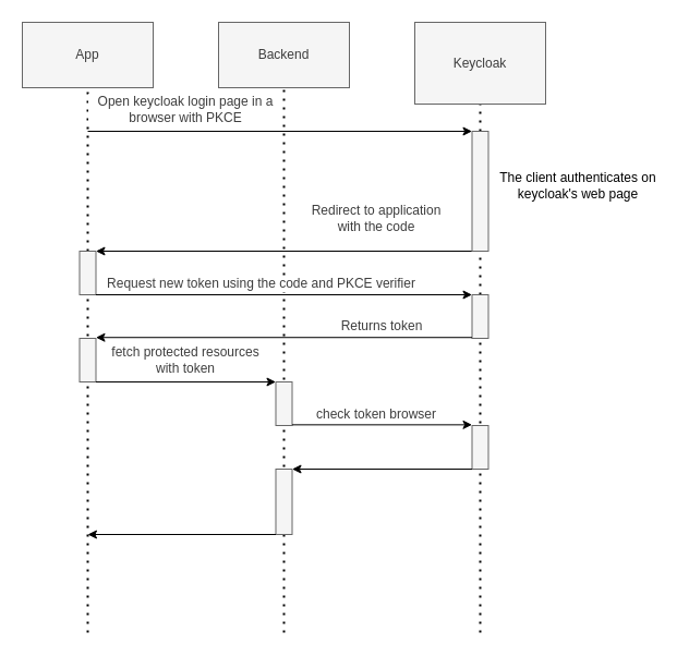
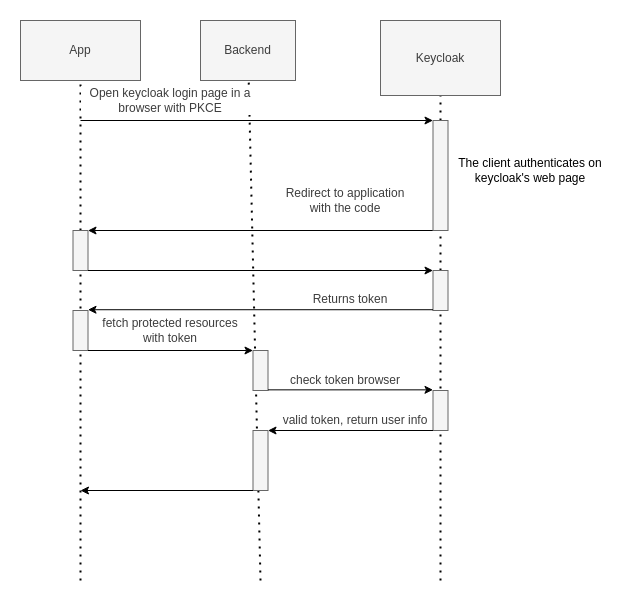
  <mxCell id="0" />
  <mxCell id="1" parent="0" />
  <mxCell id="2" value="" style="endArrow=none;dashed=1;html=1;dashPattern=1 3;strokeWidth=2;rounded=0;strokeColor=#000000;startArrow=none;" parent="1" source="11" target="3" edge="1"><mxGeometry width="50" height="50" relative="1" as="geometry"><mxPoint x="80" y="580" as="sourcePoint" /><mxPoint x="80" y="50" as="targetPoint" /></mxGeometry></mxCell>
  <mxCell id="3" value="&lt;font color=&quot;#3d3d3d&quot;&gt;App&lt;/font&gt;" style="rounded=0;whiteSpace=wrap;html=1;fillColor=#f5f5f5;strokeColor=#666666;fontColor=#333333;" parent="1" vertex="1"><mxGeometry x="20" y="20" width="120" height="60" as="geometry" /></mxCell>
  <mxCell id="4" value="" style="endArrow=none;dashed=1;html=1;dashPattern=1 3;strokeWidth=2;rounded=0;strokeColor=#000000;" parent="1" target="5" edge="1"><mxGeometry width="50" height="50" relative="1" as="geometry"><mxPoint x="260" y="580" as="sourcePoint" /><mxPoint x="260" y="50" as="targetPoint" /></mxGeometry></mxCell>
- <mxCell id="5" value="&lt;font color=&quot;#3d3d3d&quot;&gt;Backend&lt;/font&gt;" style="rounded=0;whiteSpace=wrap;html=1;fillColor=#f5f5f5;strokeColor=#666666;fontColor=#333333;" parent="1" vertex="1"><mxGeometry x="200" y="20" width="120" height="60" as="geometry" /></mxCell>
+ <mxCell id="5" value="&lt;font color=&quot;#3d3d3d&quot;&gt;Backend&lt;/font&gt;" style="rounded=0;whiteSpace=wrap;html=1;fillColor=#f5f5f5;strokeColor=#666666;fontColor=#333333;" parent="1" vertex="1"><mxGeometry x="200" y="20" width="95" height="60" as="geometry" /></mxCell>
  <mxCell id="6" value="" style="endArrow=none;dashed=1;html=1;dashPattern=1 3;strokeWidth=2;rounded=0;strokeColor=#000000;startArrow=none;" parent="1" target="7" edge="1" source="32"><mxGeometry width="50" height="50" relative="1" as="geometry"><mxPoint x="440" y="110" as="sourcePoint" /><mxPoint x="440" y="50" as="targetPoint" /></mxGeometry></mxCell>
  <mxCell id="7" value="&lt;font color=&quot;#3d3d3d&quot;&gt;Keycloak&lt;br&gt;&lt;/font&gt;" style="rounded=0;whiteSpace=wrap;html=1;fillColor=#f5f5f5;strokeColor=#666666;fontColor=#333333;" parent="1" vertex="1"><mxGeometry x="380" y="20" width="120" height="75" as="geometry" /></mxCell>
  <mxCell id="8" value="" style="endArrow=classic;html=1;fontColor=#3D3D3D;strokeColor=#000000;entryX=0;entryY=0;entryDx=0;entryDy=0;" parent="1" edge="1"><mxGeometry width="50" height="50" relative="1" as="geometry"><mxPoint x="80" y="120" as="sourcePoint" /><mxPoint x="432.5" y="120" as="targetPoint" /></mxGeometry></mxCell>
  <mxCell id="9" value="" style="endArrow=none;dashed=1;html=1;dashPattern=1 3;strokeWidth=2;rounded=0;strokeColor=#000000;startArrow=none;" parent="1" source="15" edge="1"><mxGeometry width="50" height="50" relative="1" as="geometry"><mxPoint x="440" y="580" as="sourcePoint" /><mxPoint x="440" y="230" as="targetPoint" /></mxGeometry></mxCell>
  <mxCell id="10" value="Open keycloak login page in a browser with PKCE" style="text;html=1;strokeColor=none;fillColor=none;align=center;verticalAlign=middle;whiteSpace=wrap;rounded=0;labelBackgroundColor=#FFFFFF;fontColor=#3D3D3D;" parent="1" vertex="1"><mxGeometry x="80" y="90" width="180" height="20" as="geometry" /></mxCell>
  <mxCell id="11" value="" style="rounded=0;whiteSpace=wrap;html=1;labelBackgroundColor=#FFFFFF;fontColor=#333333;fillColor=#f5f5f5;strokeColor=#666666;" parent="1" vertex="1"><mxGeometry x="72.5" y="230" width="15" height="40" as="geometry" /></mxCell>
  <mxCell id="12" value="" style="endArrow=none;dashed=1;html=1;dashPattern=1 3;strokeWidth=2;rounded=0;strokeColor=#000000;" parent="1" target="11" edge="1"><mxGeometry width="50" height="50" relative="1" as="geometry"><mxPoint x="80" y="580" as="sourcePoint" /><mxPoint x="80" y="80" as="targetPoint" /></mxGeometry></mxCell>
  <mxCell id="13" value="" style="endArrow=classic;html=1;fontColor=#3D3D3D;strokeColor=#000000;exitX=0;exitY=1;exitDx=0;exitDy=0;entryX=1;entryY=0;entryDx=0;entryDy=0;" parent="1" target="11" edge="1"><mxGeometry width="50" height="50" relative="1" as="geometry"><mxPoint x="432.5" y="230" as="sourcePoint" /><mxPoint x="420" y="150" as="targetPoint" /></mxGeometry></mxCell>
  <mxCell id="14" value="Redirect to application with the code" style="text;html=1;strokeColor=none;fillColor=none;align=center;verticalAlign=middle;whiteSpace=wrap;rounded=0;labelBackgroundColor=#FFFFFF;fontColor=#3D3D3D;" parent="1" vertex="1"><mxGeometry x="275" y="190" width="140" height="20" as="geometry" /></mxCell>
  <mxCell id="15" value="" style="rounded=0;whiteSpace=wrap;html=1;labelBackgroundColor=#FFFFFF;fontColor=#333333;fillColor=#f5f5f5;strokeColor=#666666;" parent="1" vertex="1"><mxGeometry x="432.5" y="270" width="15" height="40" as="geometry" /></mxCell>
  <mxCell id="16" value="" style="endArrow=none;dashed=1;html=1;dashPattern=1 3;strokeWidth=2;rounded=0;strokeColor=#000000;" parent="1" target="15" edge="1"><mxGeometry width="50" height="50" relative="1" as="geometry"><mxPoint x="440" y="580" as="sourcePoint" /><mxPoint x="440" y="230" as="targetPoint" /></mxGeometry></mxCell>
  <mxCell id="17" value="" style="endArrow=classic;html=1;fontColor=#3D3D3D;strokeColor=#000000;entryX=0;entryY=0;entryDx=0;entryDy=0;exitX=1;exitY=1;exitDx=0;exitDy=0;" parent="1" source="11" target="15" edge="1"><mxGeometry width="50" height="50" relative="1" as="geometry"><mxPoint x="90" y="280" as="sourcePoint" /><mxPoint x="432.5" y="268.82" as="targetPoint" /></mxGeometry></mxCell>
- <mxCell id="18" value="Request new token using the code and PKCE verifier" style="text;html=1;strokeColor=none;fillColor=none;align=center;verticalAlign=middle;whiteSpace=wrap;rounded=0;labelBackgroundColor=#FFFFFF;fontColor=#3D3D3D;" parent="1" vertex="1"><mxGeometry x="87.5" y="250" width="302.5" height="20" as="geometry" /></mxCell>
  <mxCell id="19" value="" style="rounded=0;whiteSpace=wrap;html=1;labelBackgroundColor=#FFFFFF;fontColor=#333333;fillColor=#f5f5f5;strokeColor=#666666;" parent="1" vertex="1"><mxGeometry x="72.5" y="310" width="15" height="40" as="geometry" /></mxCell>
  <mxCell id="20" value="" style="endArrow=classic;html=1;fontColor=#3D3D3D;strokeColor=#000000;exitX=0;exitY=1;exitDx=0;exitDy=0;entryX=1;entryY=0;entryDx=0;entryDy=0;" parent="1" edge="1"><mxGeometry width="50" height="50" relative="1" as="geometry"><mxPoint x="432.5" y="309.23" as="sourcePoint" /><mxPoint x="87.5" y="309.23" as="targetPoint" /></mxGeometry></mxCell>
  <mxCell id="21" value="Returns token" style="text;html=1;strokeColor=none;fillColor=none;align=center;verticalAlign=middle;whiteSpace=wrap;rounded=0;labelBackgroundColor=#FFFFFF;fontColor=#3D3D3D;" parent="1" vertex="1"><mxGeometry x="280" y="289.23" width="140" height="20" as="geometry" /></mxCell>
  <mxCell id="22" value="" style="rounded=0;whiteSpace=wrap;html=1;labelBackgroundColor=#FFFFFF;fontColor=#333333;fillColor=#f5f5f5;strokeColor=#666666;" parent="1" vertex="1"><mxGeometry x="252.5" y="350" width="15" height="40" as="geometry" /></mxCell>
  <mxCell id="23" value="" style="endArrow=classic;html=1;fontColor=#3D3D3D;strokeColor=#000000;exitX=1;exitY=1;exitDx=0;exitDy=0;entryX=0;entryY=0;entryDx=0;entryDy=0;" parent="1" source="19" target="22" edge="1"><mxGeometry width="50" height="50" relative="1" as="geometry"><mxPoint x="442.5" y="319.23" as="sourcePoint" /><mxPoint x="97.5" y="319.23" as="targetPoint" /></mxGeometry></mxCell>
  <mxCell id="24" value="fetch protected resources with token" style="text;html=1;strokeColor=none;fillColor=none;align=center;verticalAlign=middle;whiteSpace=wrap;rounded=0;labelBackgroundColor=#FFFFFF;fontColor=#3D3D3D;" parent="1" vertex="1"><mxGeometry x="100" y="320" width="140" height="20" as="geometry" /></mxCell>
  <mxCell id="25" value="" style="endArrow=classic;html=1;fontColor=#3D3D3D;strokeColor=#000000;exitX=1;exitY=1;exitDx=0;exitDy=0;entryX=0;entryY=0;entryDx=0;entryDy=0;" parent="1" edge="1"><mxGeometry width="50" height="50" relative="1" as="geometry"><mxPoint x="267.5" y="389.35" as="sourcePoint" /><mxPoint x="432.5" y="389.35" as="targetPoint" /></mxGeometry></mxCell>
  <mxCell id="26" value="check token browser" style="text;html=1;strokeColor=none;fillColor=none;align=center;verticalAlign=middle;whiteSpace=wrap;rounded=0;labelBackgroundColor=#FFFFFF;fontColor=#3D3D3D;" parent="1" vertex="1"><mxGeometry x="275" y="370" width="140" height="20" as="geometry" /></mxCell>
  <mxCell id="27" value="" style="rounded=0;whiteSpace=wrap;html=1;labelBackgroundColor=#FFFFFF;fontColor=#333333;fillColor=#f5f5f5;strokeColor=#666666;" parent="1" vertex="1"><mxGeometry x="432.5" y="390" width="15" height="40" as="geometry" /></mxCell>
  <mxCell id="28" value="" style="endArrow=classic;html=1;fontColor=#3D3D3D;strokeColor=#000000;exitX=0;exitY=1;exitDx=0;exitDy=0;entryX=1;entryY=0;entryDx=0;entryDy=0;" parent="1" source="27" target="29" edge="1"><mxGeometry width="50" height="50" relative="1" as="geometry"><mxPoint x="277.5" y="399.35" as="sourcePoint" /><mxPoint x="270" y="430" as="targetPoint" /></mxGeometry></mxCell>
  <mxCell id="29" value="" style="rounded=0;whiteSpace=wrap;html=1;labelBackgroundColor=#FFFFFF;fontColor=#333333;fillColor=#f5f5f5;strokeColor=#666666;" parent="1" vertex="1"><mxGeometry x="252.5" y="430" width="15" height="60" as="geometry" /></mxCell>
+ <mxCell id="30" value="valid token, return user info" style="text;html=1;strokeColor=none;fillColor=none;align=center;verticalAlign=middle;whiteSpace=wrap;rounded=0;labelBackgroundColor=#FFFFFF;fontColor=#3D3D3D;" parent="1" vertex="1"><mxGeometry x="280" y="410" width="150" height="20" as="geometry" /></mxCell>
  <mxCell id="31" value="" style="endArrow=classic;html=1;fontColor=#3D3D3D;strokeColor=#000000;exitX=0;exitY=1;exitDx=0;exitDy=0;entryX=1;entryY=0;entryDx=0;entryDy=0;" parent="1" source="29" edge="1"><mxGeometry width="50" height="50" relative="1" as="geometry"><mxPoint x="245" y="490" as="sourcePoint" /><mxPoint x="80" y="490" as="targetPoint" /></mxGeometry></mxCell>
  <mxCell id="32" value="" style="rounded=0;whiteSpace=wrap;html=1;labelBackgroundColor=#FFFFFF;fontColor=#333333;fillColor=#f5f5f5;strokeColor=#666666;" parent="1" vertex="1"><mxGeometry x="432.5" y="120" width="15" height="110" as="geometry" /></mxCell>
  <mxCell id="33" value="The client authenticates on keycloak's web page" style="text;html=1;strokeColor=none;fillColor=none;align=center;verticalAlign=middle;whiteSpace=wrap;rounded=0;" vertex="1" parent="1"><mxGeometry x="450" y="155" width="160" height="30" as="geometry" /></mxCell>
